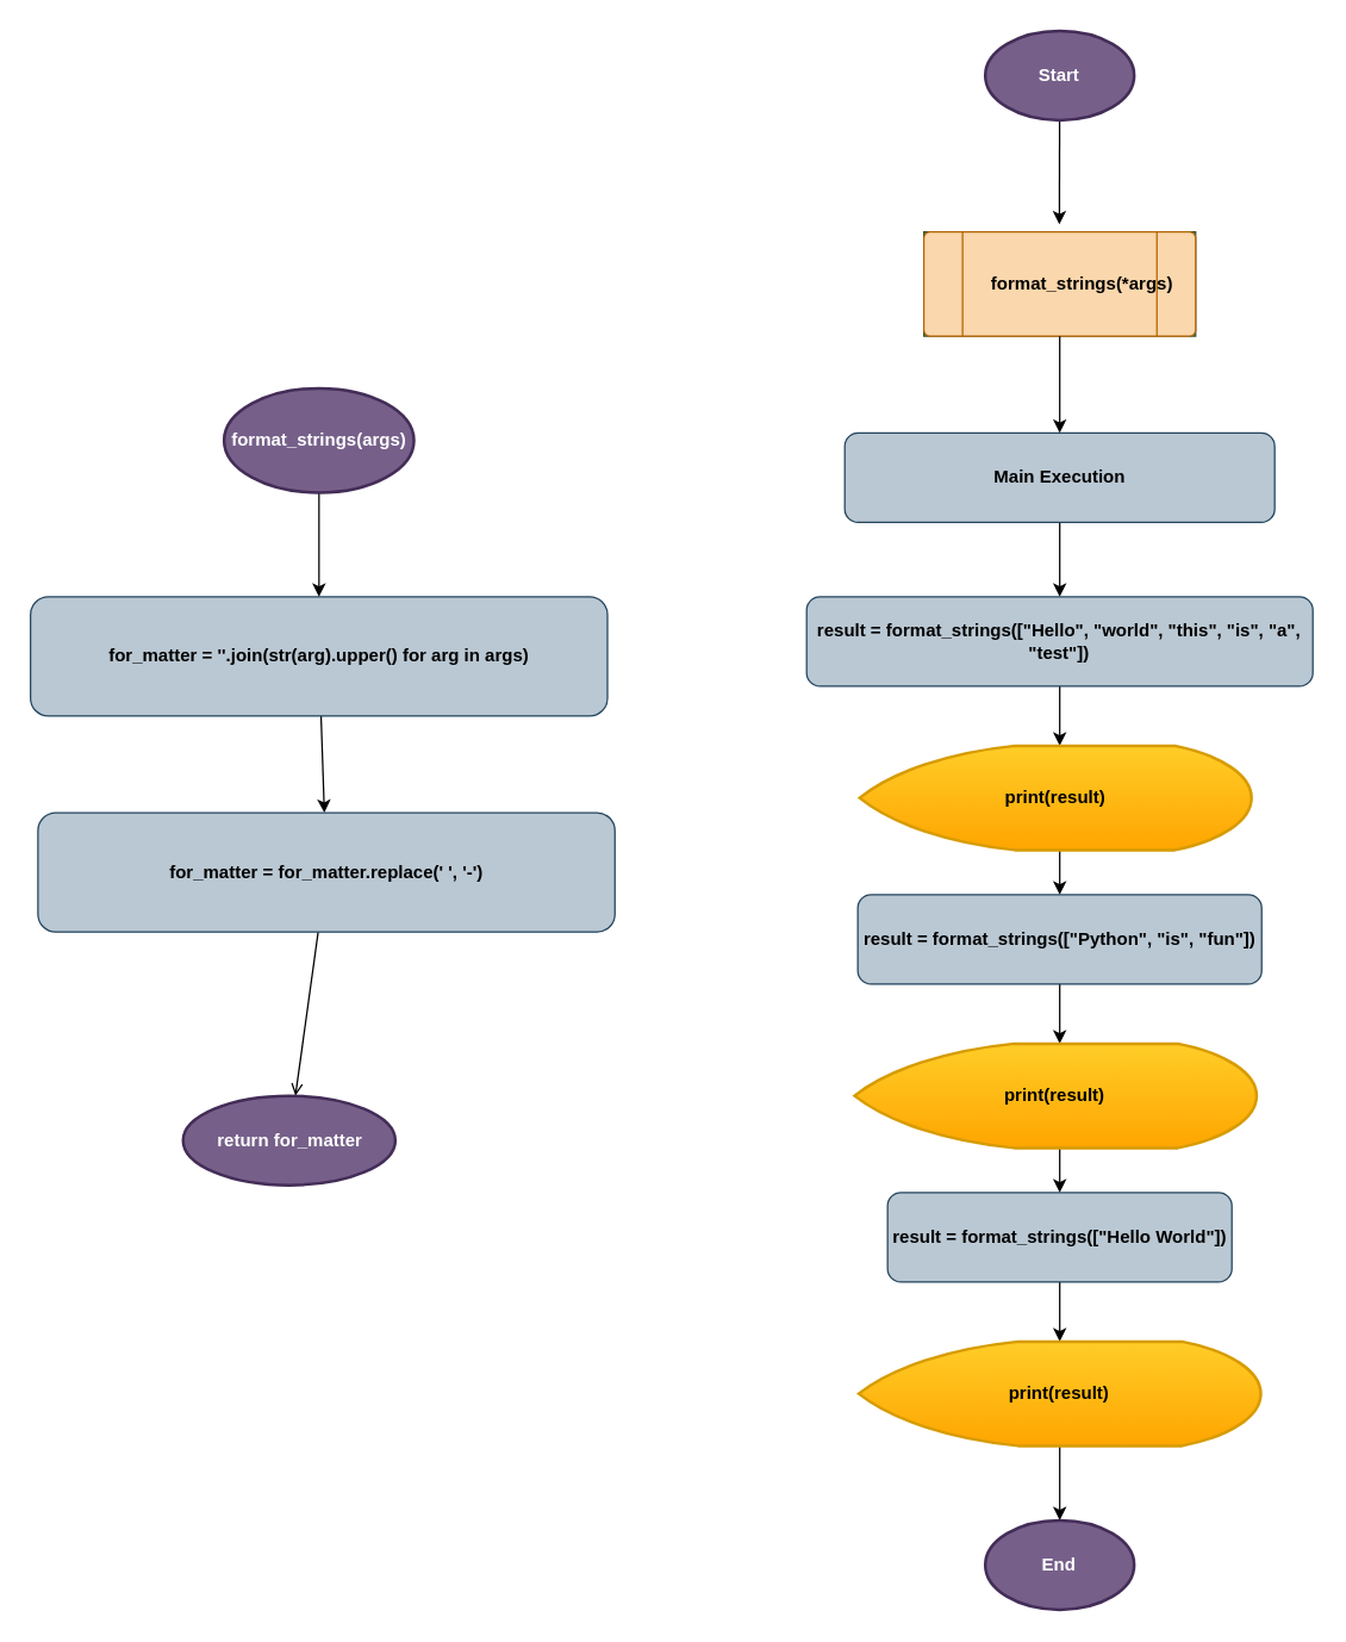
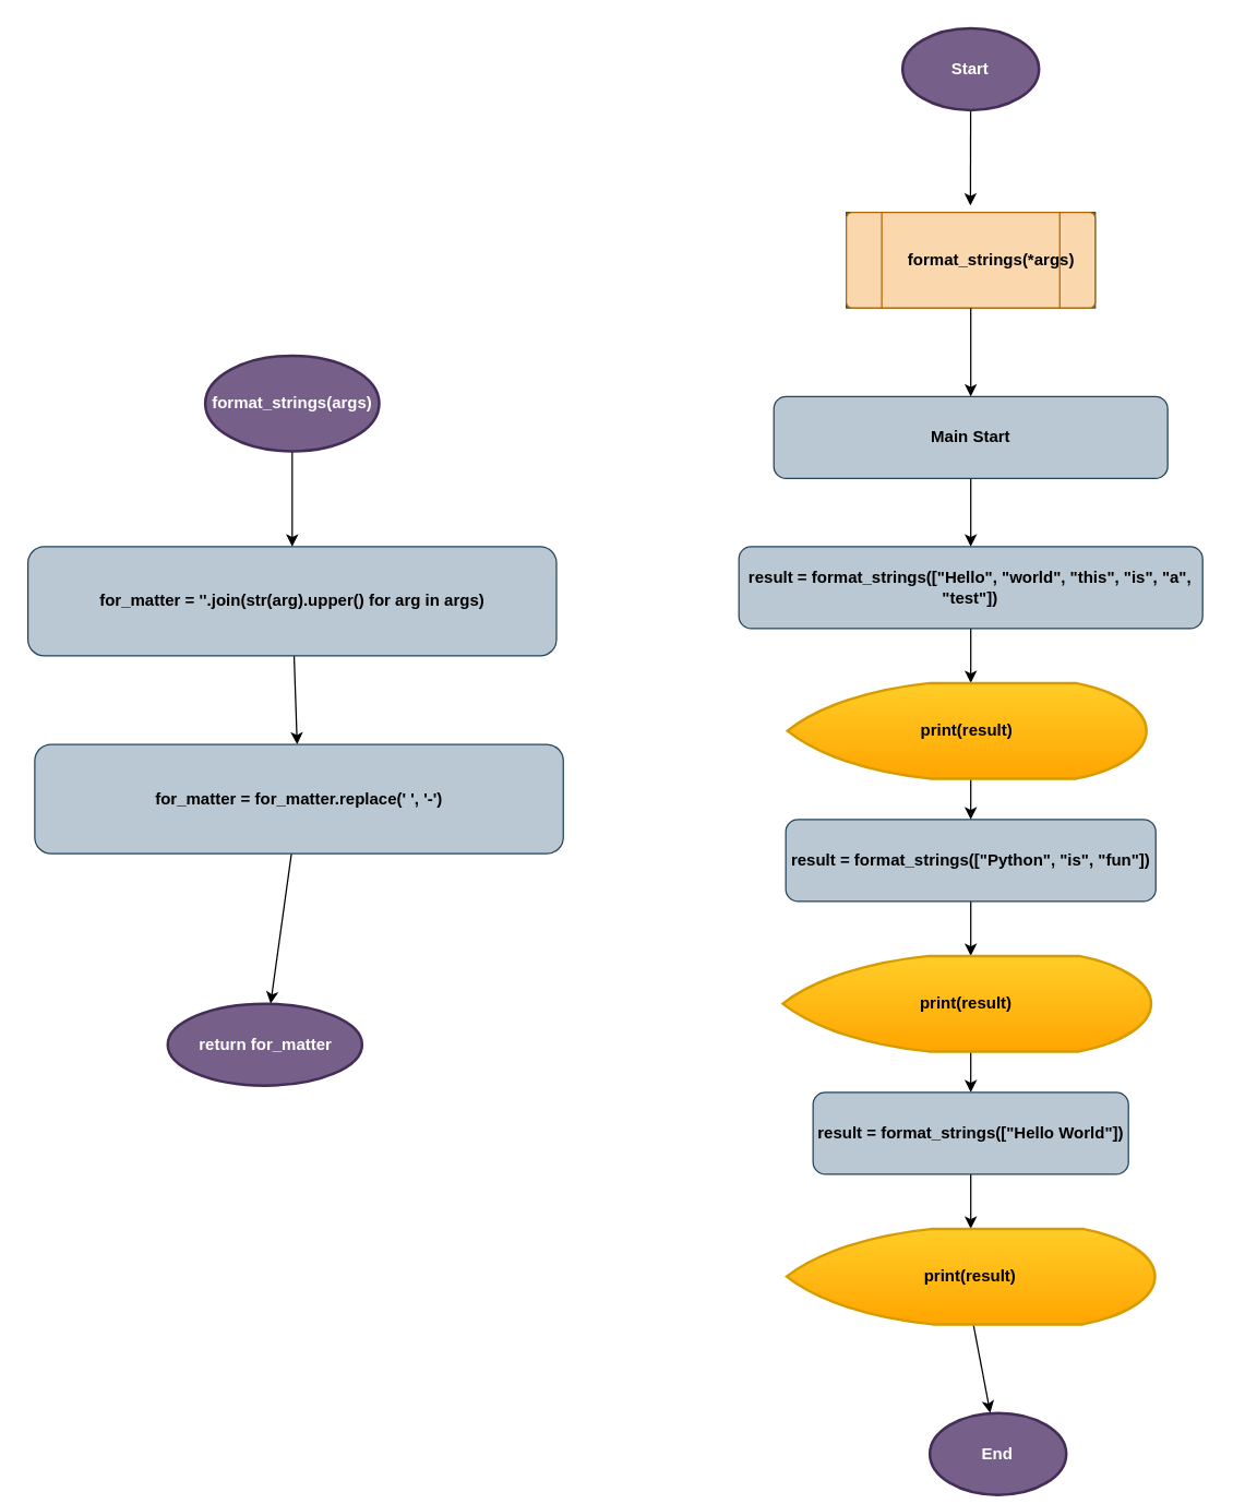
  <mxCell id="0" />
  <mxCell id="1" parent="0" />
  <mxCell id="2" value="" style="edgeStyle=none;html=1;labelBackgroundColor=none;fontColor=#FFFFFF;" parent="1" source="3" edge="1"><mxGeometry relative="1" as="geometry"><mxPoint x="711" y="150" as="targetPoint" /></mxGeometry></mxCell>
  <mxCell id="3" value="Start" style="strokeWidth=2;html=1;shape=mxgraph.flowchart.start_1;whiteSpace=wrap;fillColor=#76608a;strokeColor=#432D57;fontColor=#ffffff;fontStyle=1" parent="1" vertex="1"><mxGeometry x="661.25" y="20" width="100" height="60" as="geometry" /></mxCell>
- <mxCell id="4" value="End" style="strokeWidth=2;html=1;shape=mxgraph.flowchart.start_1;whiteSpace=wrap;fontStyle=1;labelBackgroundColor=none;fillColor=#76608a;strokeColor=#432D57;fontColor=#ffffff;" parent="1" vertex="1"><mxGeometry x="661.25" y="1020" width="100" height="60" as="geometry" /></mxCell>
+ <mxCell id="4" value="End" style="strokeWidth=2;html=1;shape=mxgraph.flowchart.start_1;whiteSpace=wrap;fontStyle=1;labelBackgroundColor=none;fillColor=#76608a;strokeColor=#432D57;fontColor=#ffffff;" parent="1" vertex="1"><mxGeometry x="681.25" y="1035" width="100" height="60" as="geometry" /></mxCell>
  <mxCell id="5" value="" style="group;fontStyle=1;labelBackgroundColor=none;fillColor=#6d8764;strokeColor=#3A5431;fontColor=#ffffff;gradientColor=none;" parent="1" vertex="1" connectable="0"><mxGeometry x="620" y="155" width="182.5" height="70" as="geometry" /></mxCell>
  <mxCell id="6" value="" style="verticalLabelPosition=bottom;verticalAlign=top;html=1;shape=process;whiteSpace=wrap;rounded=1;size=0.14;arcSize=6;fontStyle=1;labelBackgroundColor=none;fillColor=#fad7ac;strokeColor=#b46504;" parent="5" vertex="1"><mxGeometry width="182.5" height="70" as="geometry" /></mxCell>
  <mxCell id="7" value="format_strings(*args)" style="text;html=1;strokeColor=none;fillColor=none;align=center;verticalAlign=middle;whiteSpace=wrap;rounded=0;fontStyle=1;fontColor=#000000;labelBackgroundColor=none;" parent="5" vertex="1"><mxGeometry x="65.694" y="20" width="81.111" height="30" as="geometry" /></mxCell>
  <mxCell id="8" value="" style="edgeStyle=none;html=1;" parent="1" source="9" target="26" edge="1"><mxGeometry relative="1" as="geometry" /></mxCell>
  <mxCell id="9" value="&lt;div&gt;for_matter = ''.join(str(arg).upper() for arg in args)&lt;/div&gt;" style="rounded=1;whiteSpace=wrap;html=1;fontStyle=1;labelBackgroundColor=none;fillColor=#bac8d3;strokeColor=#23445d;fontColor=#000000;" parent="1" vertex="1"><mxGeometry x="20" y="400" width="387.5" height="80" as="geometry" /></mxCell>
  <mxCell id="10" value="" style="edgeStyle=none;html=1;fontStyle=1;fontColor=#000000;labelBackgroundColor=none;" parent="1" edge="1"><mxGeometry relative="1" as="geometry"><mxPoint x="213.759" y="330" as="sourcePoint" /><mxPoint x="213.757" y="400" as="targetPoint" /></mxGeometry></mxCell>
  <mxCell id="11" value="return for_matter" style="strokeWidth=2;html=1;shape=mxgraph.flowchart.start_1;whiteSpace=wrap;fontStyle=1;labelBackgroundColor=none;fillColor=#76608a;strokeColor=#432D57;fontColor=#ffffff;" parent="1" vertex="1"><mxGeometry x="122.5" y="735" width="142.5" height="60" as="geometry" /></mxCell>
  <mxCell id="12" value="format_strings(args)" style="strokeWidth=2;html=1;shape=mxgraph.flowchart.start_1;whiteSpace=wrap;fontStyle=1;labelBackgroundColor=none;fillColor=#76608a;strokeColor=#432D57;fontColor=#ffffff;" parent="1" vertex="1"><mxGeometry x="150.01" y="260" width="127.5" height="70" as="geometry" /></mxCell>
  <mxCell id="13" value="" style="edgeStyle=none;html=1;fontStyle=1;fontColor=#000000;labelBackgroundColor=none;" parent="1" source="14" target="16" edge="1"><mxGeometry relative="1" as="geometry" /></mxCell>
- <mxCell id="14" value="&lt;div&gt;&lt;font color=&quot;#000000&quot;&gt;Main Execution&lt;/font&gt;&lt;/div&gt;" style="rounded=1;whiteSpace=wrap;html=1;fontStyle=1;labelBackgroundColor=none;fillColor=#bac8d3;strokeColor=#23445d;" parent="1" vertex="1"><mxGeometry x="566.87" y="290" width="288.75" height="60" as="geometry" /></mxCell>
+ <mxCell id="14" value="&lt;div&gt;&lt;font color=&quot;#000000&quot;&gt;Main Start&lt;/font&gt;&lt;/div&gt;" style="rounded=1;whiteSpace=wrap;html=1;fontStyle=1;labelBackgroundColor=none;fillColor=#bac8d3;strokeColor=#23445d;" parent="1" vertex="1"><mxGeometry x="566.87" y="290" width="288.75" height="60" as="geometry" /></mxCell>
  <mxCell id="15" value="" style="edgeStyle=none;html=1;fontStyle=1;fontColor=#000000;labelBackgroundColor=none;" parent="1" source="16" edge="1"><mxGeometry relative="1" as="geometry"><mxPoint x="711.25" y="500" as="targetPoint" /></mxGeometry></mxCell>
  <mxCell id="16" value="result = format_strings([&quot;Hello&quot;, &quot;world&quot;, &quot;this&quot;, &quot;is&quot;, &quot;a&quot;, &quot;test&quot;])" style="rounded=1;fontStyle=1;labelBackgroundColor=none;fillColor=#bac8d3;strokeColor=#23445d;fillStyle=solid;whiteSpace=wrap;labelBorderColor=none;html=1;fontColor=#000000;" parent="1" vertex="1"><mxGeometry x="541.25" y="400" width="340" height="60" as="geometry" /></mxCell>
  <mxCell id="17" value="" style="edgeStyle=none;html=1;fontStyle=1;fontColor=#000000;labelBackgroundColor=none;" parent="1" target="19" edge="1"><mxGeometry relative="1" as="geometry"><mxPoint x="711.252" y="560" as="sourcePoint" /></mxGeometry></mxCell>
  <mxCell id="18" value="" style="edgeStyle=none;html=1;fontStyle=1;fontColor=#000000;labelBackgroundColor=none;" parent="1" source="19" edge="1"><mxGeometry relative="1" as="geometry"><mxPoint x="711.252" y="700" as="targetPoint" /></mxGeometry></mxCell>
  <mxCell id="19" value="result = format_strings([&quot;Python&quot;, &quot;is&quot;, &quot;fun&quot;])" style="rounded=1;whiteSpace=wrap;html=1;fontStyle=1;labelBackgroundColor=none;fillColor=#bac8d3;strokeColor=#23445d;fontColor=#000000;" parent="1" vertex="1"><mxGeometry x="575.63" y="600" width="271.25" height="60" as="geometry" /></mxCell>
  <mxCell id="20" value="" style="edgeStyle=none;html=1;fontStyle=1;fontColor=#000000;labelBackgroundColor=none;" parent="1" target="22" edge="1"><mxGeometry relative="1" as="geometry"><mxPoint x="711.248" y="760" as="sourcePoint" /></mxGeometry></mxCell>
  <mxCell id="21" value="" style="edgeStyle=none;html=1;fontStyle=1;fontColor=#000000;labelBackgroundColor=none;" parent="1" source="22" edge="1"><mxGeometry relative="1" as="geometry"><mxPoint x="711.248" y="900" as="targetPoint" /></mxGeometry></mxCell>
  <mxCell id="22" value="result = format_strings([&quot;Hello World&quot;])" style="rounded=1;whiteSpace=wrap;html=1;fontStyle=1;labelBackgroundColor=none;fillColor=#bac8d3;strokeColor=#23445d;fontColor=#000000;" parent="1" vertex="1"><mxGeometry x="595.62" y="800" width="231.25" height="60" as="geometry" /></mxCell>
  <mxCell id="23" value="" style="edgeStyle=none;html=1;fontStyle=1;fontColor=#000000;labelBackgroundColor=none;" parent="1" target="4" edge="1"><mxGeometry relative="1" as="geometry"><mxPoint x="711.25" y="960" as="sourcePoint" /></mxGeometry></mxCell>
  <mxCell id="24" value="" style="edgeStyle=none;html=1;fontStyle=1;fontColor=#000000;labelBackgroundColor=none;" parent="1" source="6" target="14" edge="1"><mxGeometry relative="1" as="geometry" /></mxCell>
- <mxCell id="25" value="" style="edgeStyle=none;html=1;endArrow=open;" parent="1" source="26" target="11" edge="1"><mxGeometry relative="1" as="geometry" /></mxCell>
+ <mxCell id="25" value="" style="edgeStyle=none;html=1;" parent="1" source="26" target="11" edge="1"><mxGeometry relative="1" as="geometry" /></mxCell>
  <mxCell id="26" value="&lt;div&gt;for_matter = for_matter.replace(' ', '-')&lt;/div&gt;" style="rounded=1;whiteSpace=wrap;html=1;fontStyle=1;labelBackgroundColor=none;fillColor=#bac8d3;strokeColor=#23445d;fontColor=#000000;" parent="1" vertex="1"><mxGeometry x="25" y="545" width="387.5" height="80" as="geometry" /></mxCell>
  <mxCell id="27" value="&lt;span style=&quot;color: rgb(0, 0, 0); font-weight: 700;&quot;&gt;print(result)&lt;/span&gt;" style="strokeWidth=2;html=1;shape=mxgraph.flowchart.display;whiteSpace=wrap;fillColor=#ffcd28;strokeColor=#d79b00;gradientColor=#ffa500;" parent="1" vertex="1"><mxGeometry x="576.88" y="500" width="263.12" height="70" as="geometry" /></mxCell>
  <mxCell id="28" value="&lt;span style=&quot;color: rgb(0, 0, 0); font-weight: 700;&quot;&gt;print(result)&lt;/span&gt;" style="strokeWidth=2;html=1;shape=mxgraph.flowchart.display;whiteSpace=wrap;fillColor=#ffcd28;strokeColor=#d79b00;gradientColor=#ffa500;" parent="1" vertex="1"><mxGeometry x="573.44" y="700" width="270" height="70" as="geometry" /></mxCell>
  <mxCell id="29" value="&lt;span style=&quot;color: rgb(0, 0, 0); font-weight: 700;&quot;&gt;print(result)&lt;/span&gt;" style="strokeWidth=2;html=1;shape=mxgraph.flowchart.display;whiteSpace=wrap;fillColor=#ffcd28;strokeColor=#d79b00;gradientColor=#ffa500;" parent="1" vertex="1"><mxGeometry x="576.26" y="900" width="270" height="70" as="geometry" /></mxCell>
